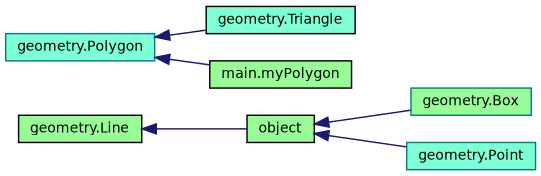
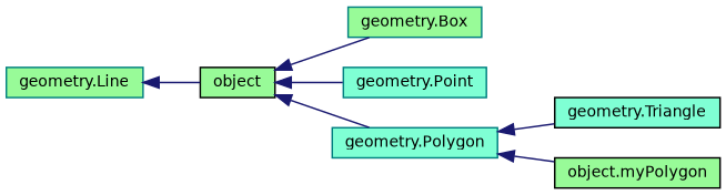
  digraph {
    rankdir=LR
    node [color=black fillcolor=palegreen fontname=Helvetica fontsize=10 shape=record style=filled]
    edge [color=midnightblue dir=back fontname=Helvetica fontsize=10 labelfontname=Helvetica labelfontsize=10 style=solid]
    n1 [height=0.2 label=object width=0.4]
    n2 [color=teal height=0.2 label="geometry.Box" width=0.4]
    n3 [color=teal fillcolor=aquamarine height=0.2 label="geometry.Point" width=0.4]
    n4 [color=teal fillcolor=aquamarine height=0.2 label="geometry.Polygon" width=0.4]
-   n5 [height=0.2 label="geometry.Line" width=0.4]
+   n5 [color=teal height=0.2 label="geometry.Line" width=0.4]
    n6 [fillcolor=aquamarine height=0.2 label="geometry.Triangle" width=0.4]
-   n7 [height=0.2 label="main.myPolygon" width=0.4]
+   n7 [height=0.2 label="object.myPolygon" width=0.4]
    n1 -> n2
    n1 -> n3
+   n1 -> n4
    n4 -> n6
    n4 -> n7
    n5 -> n1
  }
